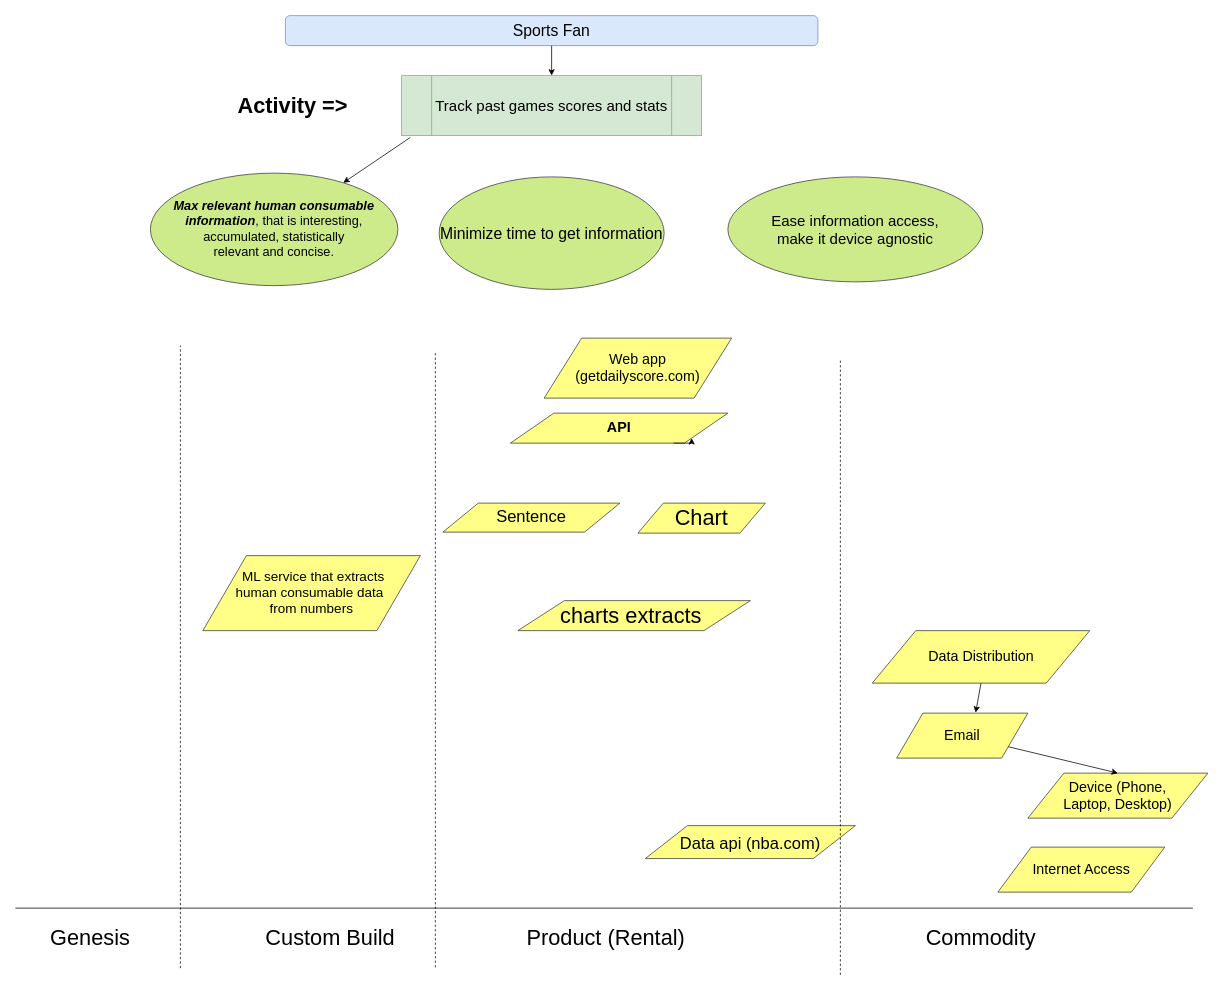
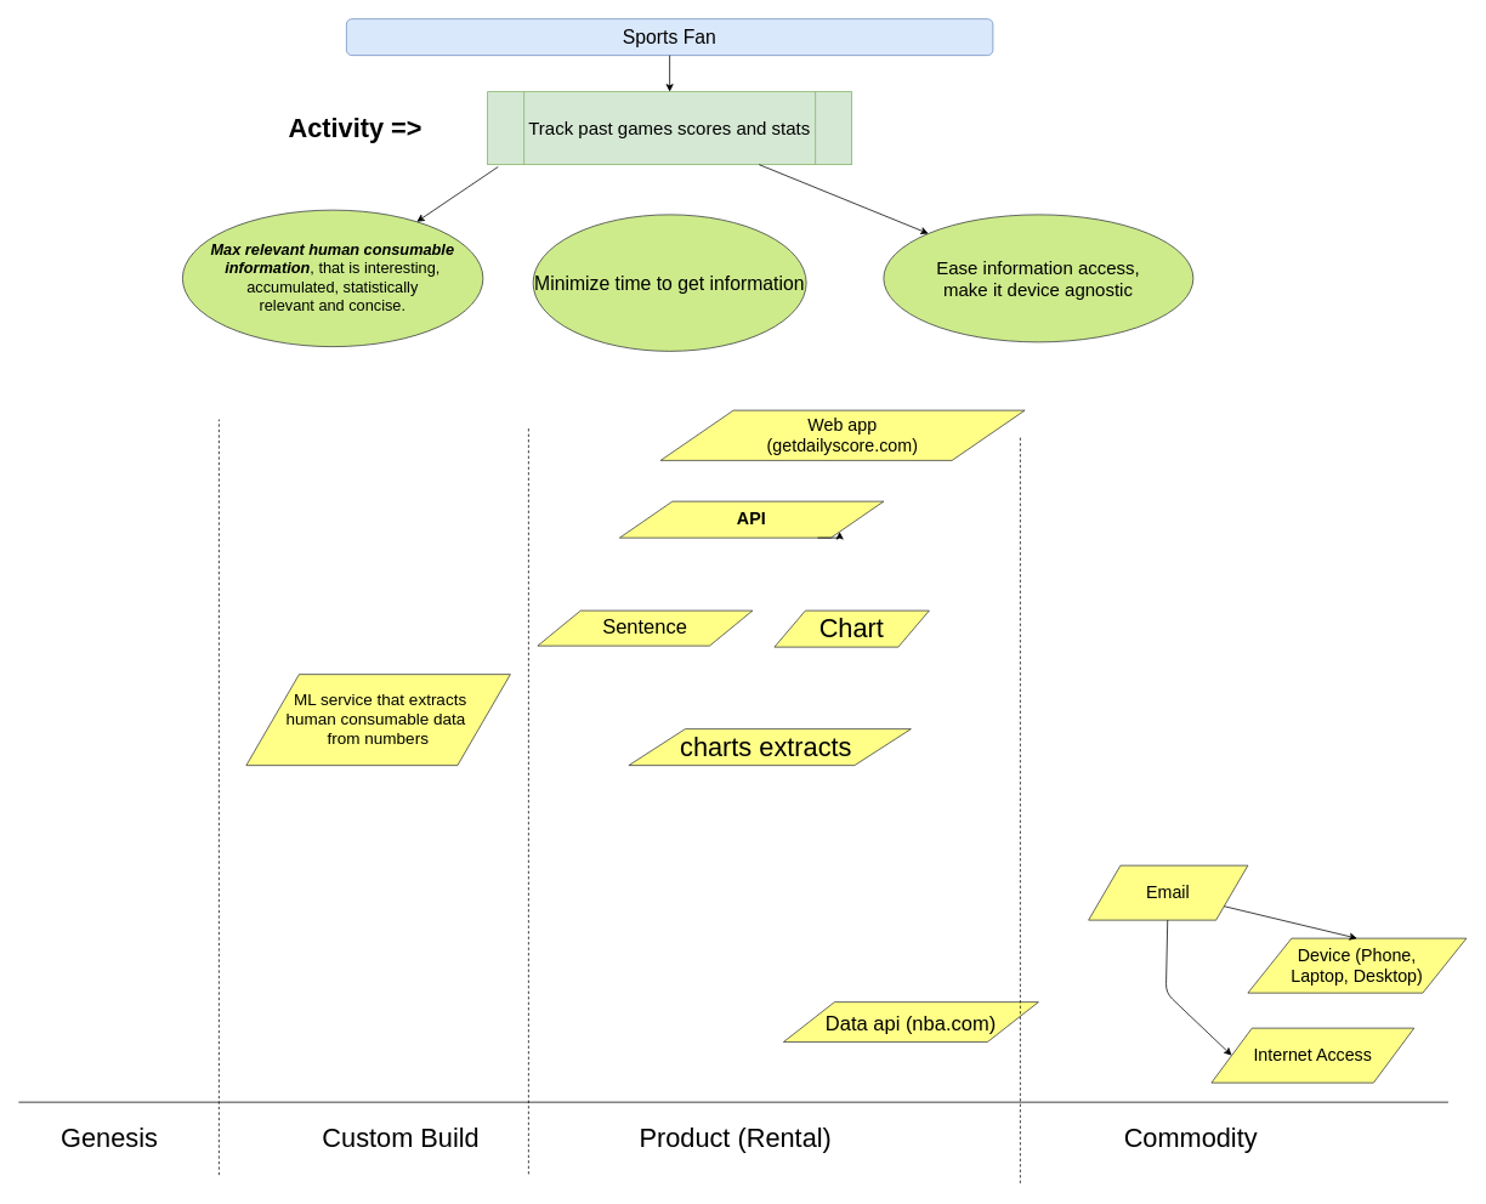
  <mxCell id="0" />
  <mxCell id="1" parent="0" />
  <mxCell id="2" value="Sports Fan" style="rounded=1;whiteSpace=wrap;html=1;fillColor=#dae8fc;strokeColor=#6c8ebf;fontSize=21;" parent="1" vertex="1"><mxGeometry x="380" y="20" width="710" height="40" as="geometry" /></mxCell>
  <mxCell id="3" value="Activity =&amp;gt;" style="text;html=1;strokeColor=none;fillColor=none;align=center;verticalAlign=middle;whiteSpace=wrap;rounded=0;fontStyle=1;fontSize=29;" parent="1" vertex="1"><mxGeometry x="260" y="107.5" width="260" height="65" as="geometry" /></mxCell>
  <mxCell id="4" value="Track past games scores and stats" style="shape=process;whiteSpace=wrap;html=1;backgroundOutline=1;fillColor=#d5e8d4;strokeColor=#82b366;fontSize=20;fontStyle=0" parent="1" vertex="1"><mxGeometry x="535" y="100" width="400" height="80" as="geometry" /></mxCell>
  <mxCell id="5" value="&lt;span style=&quot;font-size: 17px&quot;&gt;&lt;b style=&quot;font-style: italic ; font-size: 17px&quot;&gt;Max relevant human consumable &lt;br&gt;information&lt;/b&gt;&lt;/span&gt;, that is interesting, accumulated, statistically &lt;br&gt;relevant and concise." style="ellipse;whiteSpace=wrap;html=1;fillColor=#cdeb8b;strokeColor=#36393d;fontSize=17;" parent="1" vertex="1"><mxGeometry x="200" y="230" width="330" height="150" as="geometry" /></mxCell>
  <mxCell id="6" value="Minimize time to get information" style="ellipse;whiteSpace=wrap;html=1;fillColor=#cdeb8b;strokeColor=#36393d;fontSize=21;" parent="1" vertex="1"><mxGeometry x="585" y="235" width="300" height="150" as="geometry" /></mxCell>
  <mxCell id="7" value="Ease information access, &lt;br&gt;make it device agnostic" style="ellipse;whiteSpace=wrap;html=1;fillColor=#cdeb8b;strokeColor=#36393d;fontSize=20;" parent="1" vertex="1"><mxGeometry x="970" y="235" width="340" height="140" as="geometry" /></mxCell>
  <mxCell id="8" value="" style="endArrow=classic;html=1;exitX=0.029;exitY=1.03;exitDx=0;exitDy=0;exitPerimeter=0;" parent="1" source="4" target="5" edge="1"><mxGeometry width="50" height="50" relative="1" as="geometry"><mxPoint x="260" y="180" as="sourcePoint" /><mxPoint x="50" y="490" as="targetPoint" /></mxGeometry></mxCell>
+ <mxCell id="9" value="" style="endArrow=classic;html=1;" parent="1" source="4" target="7" edge="1"><mxGeometry width="50" height="50" relative="1" as="geometry"><mxPoint x="-10" y="420" as="sourcePoint" /><mxPoint x="40" y="370" as="targetPoint" /></mxGeometry></mxCell>
  <mxCell id="10" value="" style="endArrow=classic;html=1;fontSize=19;" parent="1" source="2" target="4" edge="1"><mxGeometry width="50" height="50" relative="1" as="geometry"><mxPoint x="-10" y="420" as="sourcePoint" /><mxPoint x="40" y="370" as="targetPoint" /></mxGeometry></mxCell>
  <mxCell id="11" value="Email" style="shape=parallelogram;perimeter=parallelogramPerimeter;whiteSpace=wrap;html=1;fontSize=19;fillColor=#ffff88;strokeColor=#36393d;" parent="1" vertex="1"><mxGeometry x="1195" y="950" width="175" height="60" as="geometry" /></mxCell>
  <mxCell id="12" value="Device (Phone, &lt;br&gt;Laptop, Desktop)" style="shape=parallelogram;perimeter=parallelogramPerimeter;whiteSpace=wrap;html=1;fontSize=19;fillColor=#ffff88;strokeColor=#36393d;" parent="1" vertex="1"><mxGeometry x="1370" y="1030" width="240" height="60" as="geometry" /></mxCell>
  <mxCell id="13" value="Internet Access" style="shape=parallelogram;perimeter=parallelogramPerimeter;whiteSpace=wrap;html=1;fontSize=19;fillColor=#ffff88;strokeColor=#36393d;" parent="1" vertex="1"><mxGeometry x="1330" y="1128.67" width="222.5" height="60" as="geometry" /></mxCell>
+ <mxCell id="14" value="" style="endArrow=classic;html=1;fontSize=19;entryX=0;entryY=0.5;entryDx=0;entryDy=0;" parent="1" source="11" target="13" edge="1"><mxGeometry width="50" height="50" relative="1" as="geometry"><mxPoint x="1060" y="1180" as="sourcePoint" /><mxPoint x="1193.636" y="1050" as="targetPoint" /><Array as="points"><mxPoint x="1280" y="1090" /></Array></mxGeometry></mxCell>
  <mxCell id="15" value="" style="endArrow=classic;html=1;fontSize=19;entryX=0.5;entryY=0;entryDx=0;entryDy=0;" parent="1" source="11" target="12" edge="1"><mxGeometry width="50" height="50" relative="1" as="geometry"><mxPoint x="1060" y="1180" as="sourcePoint" /><mxPoint x="1415.226" y="1053.467" as="targetPoint" /></mxGeometry></mxCell>
  <mxCell id="16" value="" style="endArrow=none;html=1;fontSize=19;" parent="1" edge="1"><mxGeometry width="50" height="50" relative="1" as="geometry"><mxPoint x="20" y="1210" as="sourcePoint" /><mxPoint x="1590" y="1210" as="targetPoint" /></mxGeometry></mxCell>
  <mxCell id="17" value="Genesis&lt;br style=&quot;font-size: 29px;&quot;&gt;" style="text;html=1;strokeColor=none;fillColor=none;align=center;verticalAlign=middle;whiteSpace=wrap;rounded=0;fontSize=29;" parent="1" vertex="1"><mxGeometry x="50" y="1240" width="140" height="20" as="geometry" /></mxCell>
  <mxCell id="18" value="" style="endArrow=none;dashed=1;html=1;fontSize=21;" parent="1" edge="1"><mxGeometry width="50" height="50" relative="1" as="geometry"><mxPoint x="240" y="1290" as="sourcePoint" /><mxPoint x="240" y="460" as="targetPoint" /></mxGeometry></mxCell>
  <mxCell id="19" value="Custom Build" style="text;html=1;strokeColor=none;fillColor=none;align=center;verticalAlign=middle;whiteSpace=wrap;rounded=0;fontSize=29;" parent="1" vertex="1"><mxGeometry x="330" y="1240" width="220" height="20" as="geometry" /></mxCell>
  <mxCell id="20" value="" style="endArrow=none;dashed=1;html=1;fontSize=21;" parent="1" edge="1"><mxGeometry width="50" height="50" relative="1" as="geometry"><mxPoint x="580" y="470" as="sourcePoint" /><mxPoint x="580" y="1290" as="targetPoint" /></mxGeometry></mxCell>
  <mxCell id="21" value="Product (Rental)" style="text;html=1;strokeColor=none;fillColor=none;align=center;verticalAlign=middle;whiteSpace=wrap;rounded=0;fontSize=29;" parent="1" vertex="1"><mxGeometry x="690" y="1220" width="235" height="60" as="geometry" /></mxCell>
  <mxCell id="22" value="Commodity" style="text;html=1;strokeColor=none;fillColor=none;align=center;verticalAlign=middle;whiteSpace=wrap;rounded=0;fontSize=29;" parent="1" vertex="1"><mxGeometry x="1190" y="1220" width="235" height="60" as="geometry" /></mxCell>
- <mxCell id="23" value="Data Distribution" style="shape=parallelogram;perimeter=parallelogramPerimeter;whiteSpace=wrap;html=1;fontSize=19;fillColor=#ffff88;strokeColor=#36393d;" parent="1" vertex="1"><mxGeometry x="1162.5" y="840" width="290" height="70" as="geometry" /></mxCell>
- <mxCell id="24" value="" style="endArrow=classic;html=1;fontSize=29;entryX=0.602;entryY=-0.011;entryDx=0;entryDy=0;entryPerimeter=0;exitX=0.5;exitY=1;exitDx=0;exitDy=0;" parent="1" source="23" target="11" edge="1"><mxGeometry width="50" height="50" relative="1" as="geometry"><mxPoint x="10" y="1350" as="sourcePoint" /><mxPoint x="60" y="1300" as="targetPoint" /></mxGeometry></mxCell>
  <mxCell id="25" value="charts extracts&amp;nbsp;" style="shape=parallelogram;perimeter=parallelogramPerimeter;whiteSpace=wrap;html=1;fontSize=29;fillColor=#ffff88;strokeColor=#36393d;" parent="1" vertex="1"><mxGeometry x="690" y="800" width="310" height="40" as="geometry" /></mxCell>
  <mxCell id="26" value="&lt;font style=&quot;font-size: 22px&quot;&gt;Data api (nba.com)&lt;/font&gt;" style="shape=parallelogram;perimeter=parallelogramPerimeter;whiteSpace=wrap;html=1;fontSize=29;fillColor=#ffff88;strokeColor=#36393d;" parent="1" vertex="1"><mxGeometry x="860" y="1100" width="280" height="43.91" as="geometry" /></mxCell>
  <mxCell id="27" value="Sentence" style="shape=parallelogram;perimeter=parallelogramPerimeter;whiteSpace=wrap;html=1;fontSize=22;fillColor=#ffff88;strokeColor=#36393d;" parent="1" vertex="1"><mxGeometry x="590" y="670" width="236" height="38.67" as="geometry" /></mxCell>
  <mxCell id="28" value="&amp;nbsp;ML service that extracts&lt;br&gt;human consumable data&amp;nbsp;&lt;br&gt;from numbers" style="shape=parallelogram;perimeter=parallelogramPerimeter;whiteSpace=wrap;html=1;fontSize=18;fillColor=#ffff88;strokeColor=#36393d;" parent="1" vertex="1"><mxGeometry x="270" y="740" width="290" height="100" as="geometry" /></mxCell>
- <mxCell id="29" value="Web app &lt;br&gt;(getdailyscore.com)" style="shape=parallelogram;perimeter=parallelogramPerimeter;whiteSpace=wrap;html=1;fontSize=19;fillColor=#ffff88;strokeColor=#36393d;" vertex="1" parent="1"><mxGeometry x="725" y="450" width="250" height="80" as="geometry" /></mxCell>
+ <mxCell id="29" value="Web app &lt;br&gt;(getdailyscore.com)" style="shape=parallelogram;perimeter=parallelogramPerimeter;whiteSpace=wrap;html=1;fontSize=19;fillColor=#ffff88;strokeColor=#36393d;" vertex="1" parent="1"><mxGeometry x="725" y="450" width="400" height="55" as="geometry" /></mxCell>
  <mxCell id="30" value="Chart" style="shape=parallelogram;perimeter=parallelogramPerimeter;whiteSpace=wrap;html=1;fontSize=29;fillColor=#ffff88;strokeColor=#36393d;" parent="1" vertex="1"><mxGeometry x="850" y="670" width="170" height="40" as="geometry" /></mxCell>
  <mxCell id="31" value="" style="endArrow=none;dashed=1;html=1;fontSize=21;" edge="1" parent="1"><mxGeometry width="50" height="50" relative="1" as="geometry"><mxPoint x="1120" y="480" as="sourcePoint" /><mxPoint x="1120" y="1300" as="targetPoint" /></mxGeometry></mxCell>
  <mxCell id="32" value="&lt;b&gt;API&lt;/b&gt;" style="shape=parallelogram;perimeter=parallelogramPerimeter;whiteSpace=wrap;html=1;fontSize=19;fillColor=#ffff88;strokeColor=#36393d;" vertex="1" parent="1"><mxGeometry x="680" y="550" width="290" height="40" as="geometry" /></mxCell>
  <mxCell id="33" style="edgeStyle=orthogonalEdgeStyle;rounded=0;orthogonalLoop=1;jettySize=auto;html=1;exitX=0.75;exitY=1;exitDx=0;exitDy=0;entryX=1;entryY=1;entryDx=0;entryDy=0;" edge="1" parent="1" source="32" target="32"><mxGeometry relative="1" as="geometry" /></mxCell>
